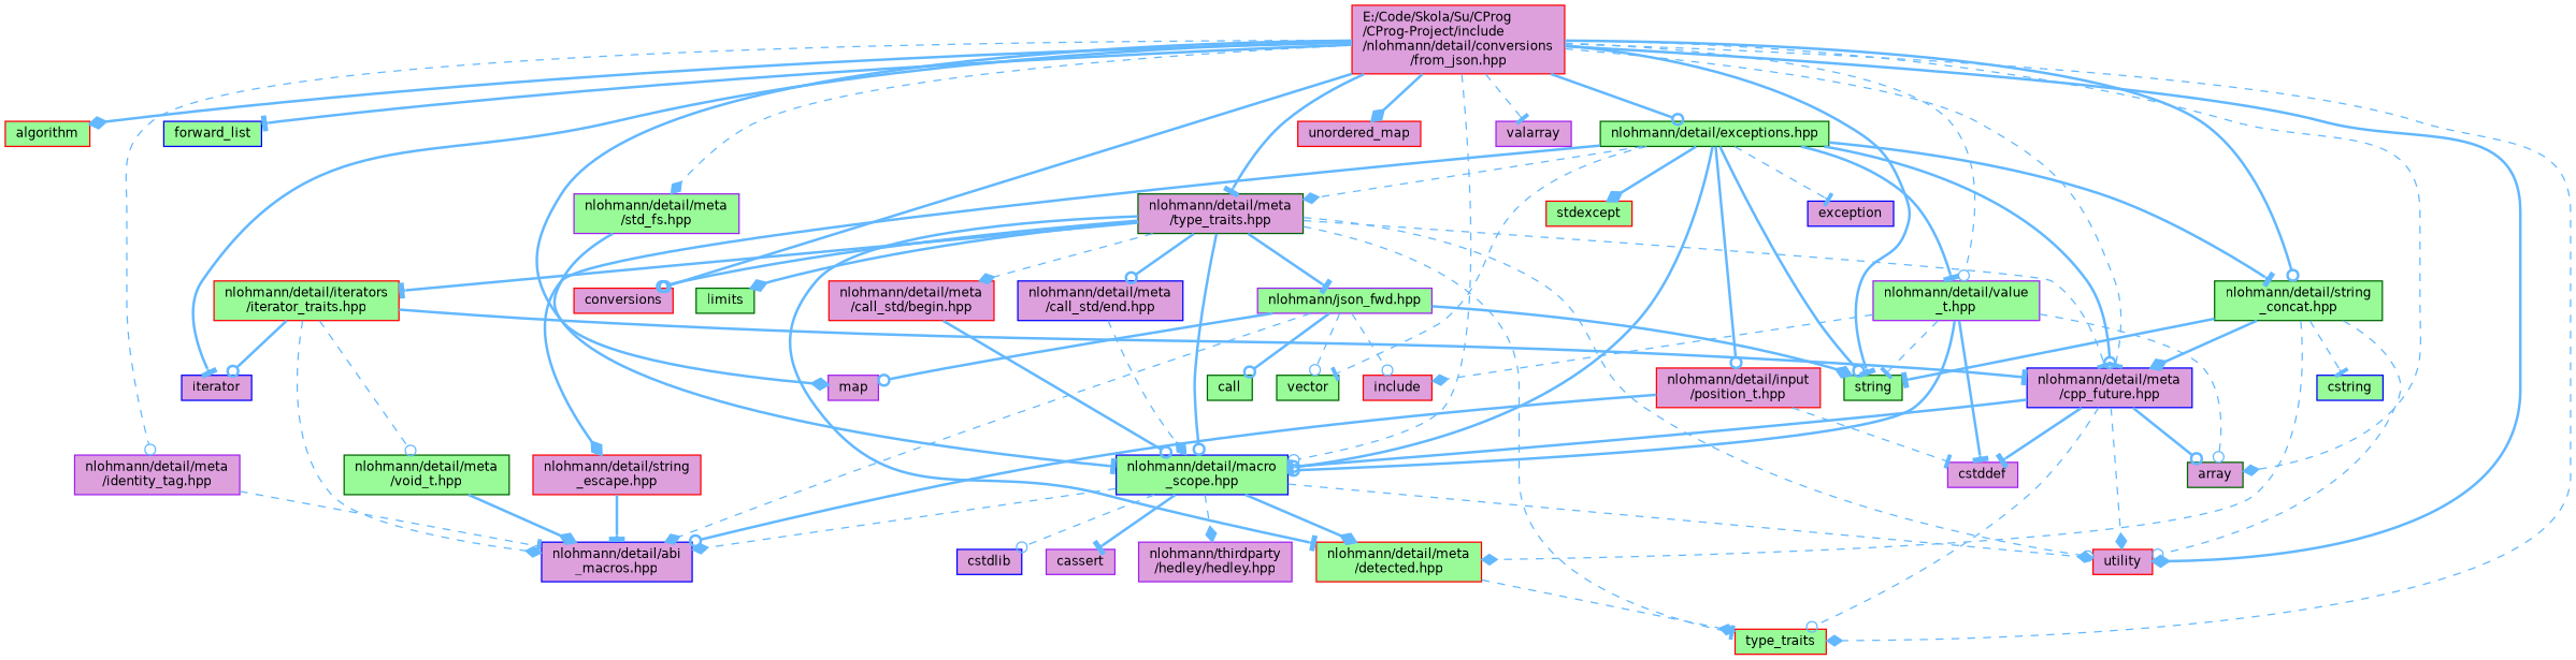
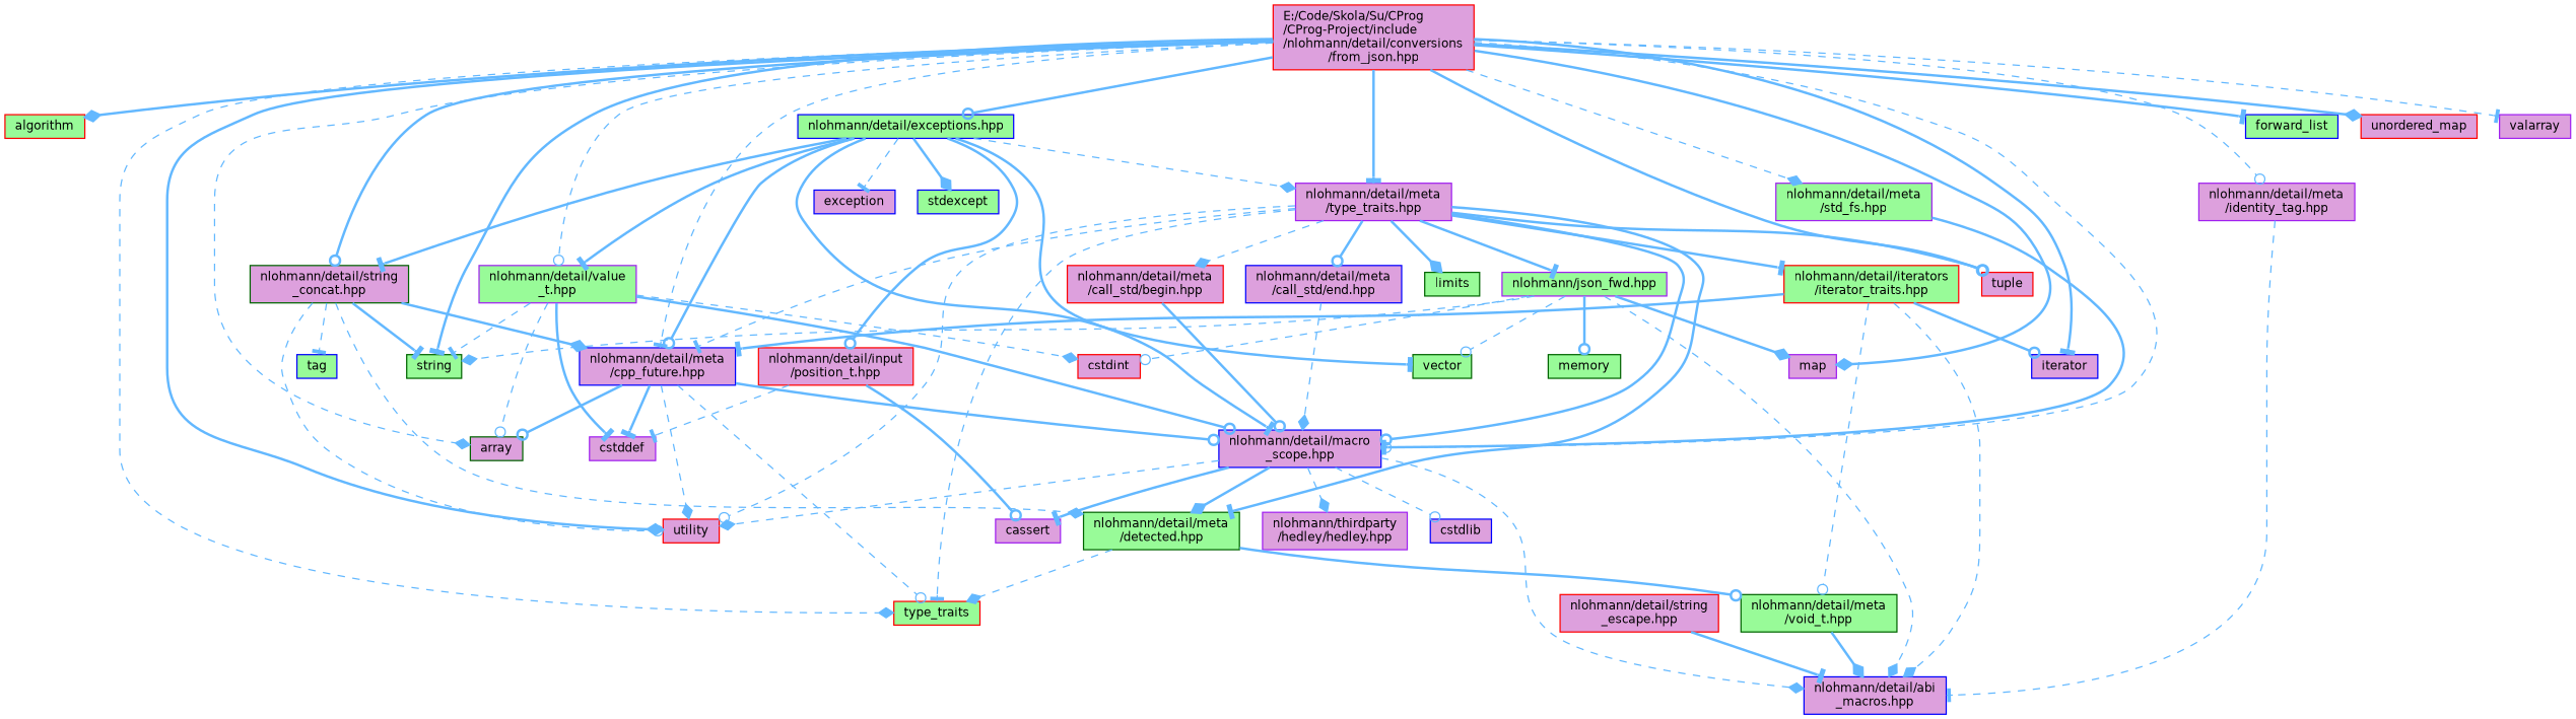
  digraph {
    node [color=red fillcolor=plum fontname=Helvetica fontsize=10 shape=box style=filled]
    edge [arrowhead=odot color=steelblue1 fontname=Helvetica fontsize=10 labelfontname=Helvetica labelfontsize=10 style=bold]
    n1 [fontcolor=black height=0.2 label="E:/Code/Skola/Su/CProg\l/CProg-Project/include\l/nlohmann/detail/conversions\l/from_json.hpp" width=0.4]
    n2 [fillcolor=palegreen height=0.2 label=algorithm width=0.4]
    n3 [color=darkgreen height=0.2 label=array width=0.4]
    n4 [color=blue fillcolor=palegreen height=0.2 label=forward_list width=0.4]
    n5 [color=blue height=0.2 label=iterator width=0.4]
    n6 [color=purple height=0.2 label=map width=0.4]
    n7 [color=darkgreen fillcolor=palegreen height=0.2 label=string width=0.4]
-   n8 [height=0.2 label=conversions width=0.4]
+   n8 [height=0.2 label=tuple width=0.4]
    n9 [fillcolor=palegreen height=0.2 label=type_traits width=0.4]
    n10 [height=0.2 label=unordered_map width=0.4]
    n11 [height=0.2 label=utility width=0.4]
    n12 [color=purple height=0.2 label=valarray width=0.4]
-   n13 [color=darkgreen fillcolor=palegreen height=0.2 label="nlohmann/detail/exceptions.hpp" width=0.4]
+   n13 [color=blue fillcolor=palegreen height=0.2 label="nlohmann/detail/exceptions.hpp" width=0.4]
    n14 [color=purple fillcolor=palegreen height=0.2 label="nlohmann/detail/value\l_t.hpp" width=0.4]
-   n15 [color=blue fillcolor=palegreen height=0.2 label="nlohmann/detail/macro\l_scope.hpp" width=0.4]
+   n15 [color=blue height=0.2 label="nlohmann/detail/macro\l_scope.hpp" width=0.4]
    n16 [color=blue height=0.2 label="nlohmann/detail/meta\l/cpp_future.hpp" width=0.4]
-   n17 [color=darkgreen height=0.2 label="nlohmann/detail/meta\l/type_traits.hpp" width=0.4]
-   n18 [color=darkgreen fillcolor=palegreen height=0.2 label="nlohmann/detail/string\l_concat.hpp" width=0.4]
+   n17 [color=purple height=0.2 label="nlohmann/detail/meta\l/type_traits.hpp" width=0.4]
+   n18 [color=darkgreen height=0.2 label="nlohmann/detail/string\l_concat.hpp" width=0.4]
    n19 [color=purple height=0.2 label="nlohmann/detail/meta\l/identity_tag.hpp" width=0.4]
    n20 [color=purple fillcolor=palegreen height=0.2 label="nlohmann/detail/meta\l/std_fs.hpp" width=0.4]
    n21 [color=blue height=0.2 label=exception width=0.4]
-   n22 [fillcolor=palegreen height=0.2 label=stdexcept width=0.4]
+   n22 [color=blue fillcolor=palegreen height=0.2 label=stdexcept width=0.4]
    n23 [color=darkgreen fillcolor=palegreen height=0.2 label=vector width=0.4]
    n24 [height=0.2 label="nlohmann/detail/string\l_escape.hpp" width=0.4]
    n25 [height=0.2 label="nlohmann/detail/input\l/position_t.hpp" width=0.4]
    n26 [color=purple height=0.2 label=cstddef width=0.4]
-   n27 [height=0.2 label=include width=0.4]
-   n28 [fillcolor=palegreen height=0.2 label="nlohmann/detail/meta\l/detected.hpp" width=0.4]
+   n27 [height=0.2 label=cstdint width=0.4]
+   n28 [color=darkgreen fillcolor=palegreen height=0.2 label="nlohmann/detail/meta\l/detected.hpp" width=0.4]
    n29 [color=blue height=0.2 label="nlohmann/detail/abi\l_macros.hpp" width=0.4]
    n30 [color=purple height=0.2 label="nlohmann/thirdparty\l/hedley/hedley.hpp" width=0.4]
    n31 [color=blue height=0.2 label=cstdlib width=0.4]
    n32 [color=purple height=0.2 label=cassert width=0.4]
    n33 [color=darkgreen fillcolor=palegreen height=0.2 label=limits width=0.4]
    n34 [fillcolor=palegreen height=0.2 label="nlohmann/detail/iterators\l/iterator_traits.hpp" width=0.4]
    n35 [height=0.2 label="nlohmann/detail/meta\l/call_std/begin.hpp" width=0.4]
    n36 [color=blue height=0.2 label="nlohmann/detail/meta\l/call_std/end.hpp" width=0.4]
    n37 [color=purple fillcolor=palegreen height=0.2 label="nlohmann/json_fwd.hpp" width=0.4]
-   n38 [color=blue fillcolor=palegreen height=0.2 label=cstring width=0.4]
+   n38 [color=blue fillcolor=palegreen height=0.2 label=tag width=0.4]
    n39 [color=darkgreen fillcolor=palegreen height=0.2 label="nlohmann/detail/meta\l/void_t.hpp" width=0.4]
-   n40 [color=darkgreen fillcolor=palegreen height=0.2 label=call width=0.4]
+   n40 [color=darkgreen fillcolor=palegreen height=0.2 label=memory width=0.4]
    n1 -> n2 [arrowhead=diamond]
    n1 -> n3 [arrowhead=diamond style=dashed]
    n1 -> n4 [arrowhead=tee]
    n1 -> n5 [arrowhead=tee]
    n1 -> n6 [arrowhead=diamond]
    n1 -> n7 [arrowhead=tee]
    n1 -> n8
    n1 -> n9 [arrowhead=diamond style=dashed]
    n1 -> n10 [arrowhead=diamond]
    n1 -> n11 [arrowhead=diamond]
    n1 -> n12 [arrowhead=tee style=dashed]
    n1 -> n13
    n1 -> n14 [style=dashed]
    n1 -> n15 [style=dashed]
    n1 -> n16 [arrowhead=tee style=dashed]
    n1 -> n17 [arrowhead=tee]
    n1 -> n18
    n1 -> n19 [style=dashed]
    n1 -> n20 [arrowhead=diamond style=dashed]
-   n13 -> n7
    n13 -> n14 [arrowhead=tee]
    n13 -> n15 [arrowhead=tee]
    n13 -> n16
    n13 -> n17 [arrowhead=diamond style=dashed]
    n13 -> n18 [arrowhead=tee]
    n13 -> n21 [arrowhead=tee style=dashed]
    n13 -> n22 [arrowhead=diamond]
-   n13 -> n23 [arrowhead=tee style=dashed]
-   n13 -> n24 [arrowhead=diamond]
+   n13 -> n23 [arrowhead=tee]
    n13 -> n25
    n14 -> n3 [style=dashed]
    n14 -> n7 [arrowhead=tee style=dashed]
    n14 -> n15
    n14 -> n26 [arrowhead=tee]
    n14 -> n27 [arrowhead=diamond style=dashed]
    n15 -> n11 [arrowhead=diamond style=dashed]
    n15 -> n28 [arrowhead=diamond]
    n15 -> n29 [arrowhead=diamond style=dashed]
    n15 -> n30 [arrowhead=diamond style=dashed]
    n15 -> n31 [style=dashed]
    n15 -> n32 [arrowhead=tee]
    n16 -> n3
    n16 -> n9 [style=dashed]
    n16 -> n11 [arrowhead=diamond style=dashed]
    n16 -> n15
    n16 -> n26 [arrowhead=tee]
    n17 -> n8
    n17 -> n9 [arrowhead=tee style=dashed]
    n17 -> n11 [style=dashed]
    n17 -> n15
    n17 -> n16 [arrowhead=tee style=dashed]
    n17 -> n28 [arrowhead=tee]
    n17 -> n33 [arrowhead=diamond]
    n17 -> n34 [arrowhead=tee]
    n17 -> n35 [arrowhead=diamond style=dashed]
    n17 -> n36
    n17 -> n37 [arrowhead=tee]
    n18 -> n7 [arrowhead=tee]
    n18 -> n11 [style=dashed]
    n18 -> n16 [arrowhead=diamond]
    n18 -> n28 [arrowhead=diamond style=dashed]
    n18 -> n38 [arrowhead=tee style=dashed]
    n19 -> n29 [arrowhead=tee style=dashed]
    n20 -> n15 [arrowhead=tee]
    n24 -> n29 [arrowhead=tee]
    n25 -> n26 [arrowhead=tee style=dashed]
-   n25 -> n29
+   n25 -> n32
    n28 -> n9 [arrowhead=diamond style=dashed]
+   n28 -> n39
    n34 -> n5
    n34 -> n16 [arrowhead=tee]
    n34 -> n29 [arrowhead=diamond style=dashed]
    n34 -> n39 [style=dashed]
    n35 -> n15
    n36 -> n15 [arrowhead=diamond style=dashed]
-   n37 -> n6
-   n37 -> n7 [arrowhead=diamond]
+   n37 -> n6 [arrowhead=diamond]
+   n37 -> n7 [arrowhead=diamond style=dashed]
    n37 -> n23 [style=dashed]
    n37 -> n27 [style=dashed]
    n37 -> n29 [arrowhead=diamond style=dashed]
    n37 -> n40
    n39 -> n29 [arrowhead=diamond]
  }
